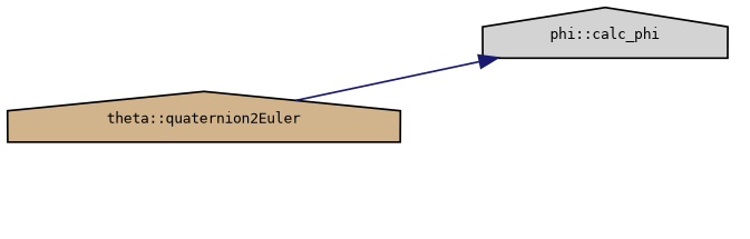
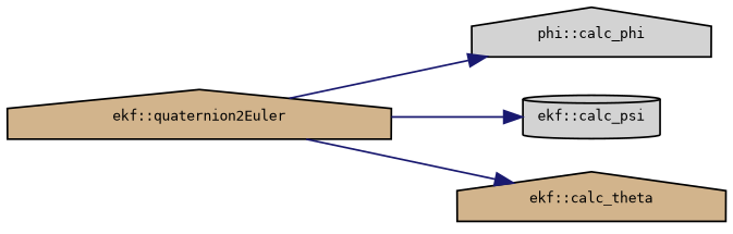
  digraph {
    rankdir=LR
    node [color=black fillcolor=tan fontname=DejaVuSansMono fontsize=8 shape=house style=filled]
    edge [color=midnightblue fontname=DejaVuSansMono fontsize=8 labelfontname=DejaVuSansMono labelfontsize=8 style=solid]
-   n1 [fontcolor=black height=0.2 label="theta::quaternion2Euler" width=0.4]
+   n1 [fontcolor=black height=0.2 label="ekf::quaternion2Euler" width=0.4]
    n2 [fillcolor=lightgrey height=0.2 label="phi::calc_phi" width=0.4]
+   n3 [fillcolor=lightgrey height=0.2 label="ekf::calc_psi" shape=cylinder width=0.4]
+   n4 [height=0.2 label="ekf::calc_theta" width=0.4]
    n1 -> n2
+   n1 -> n3
+   n1 -> n4
  }
